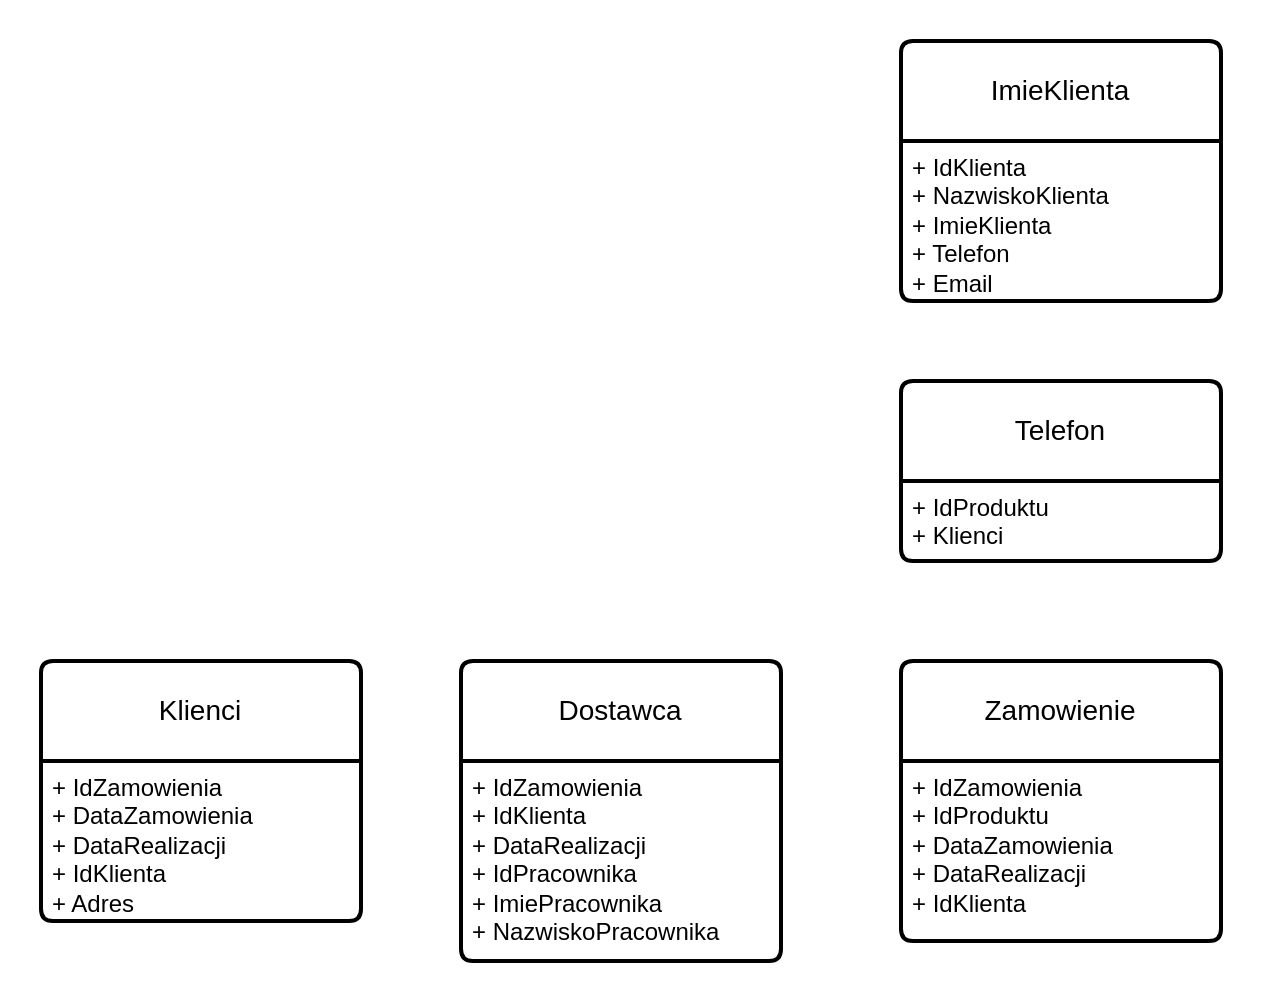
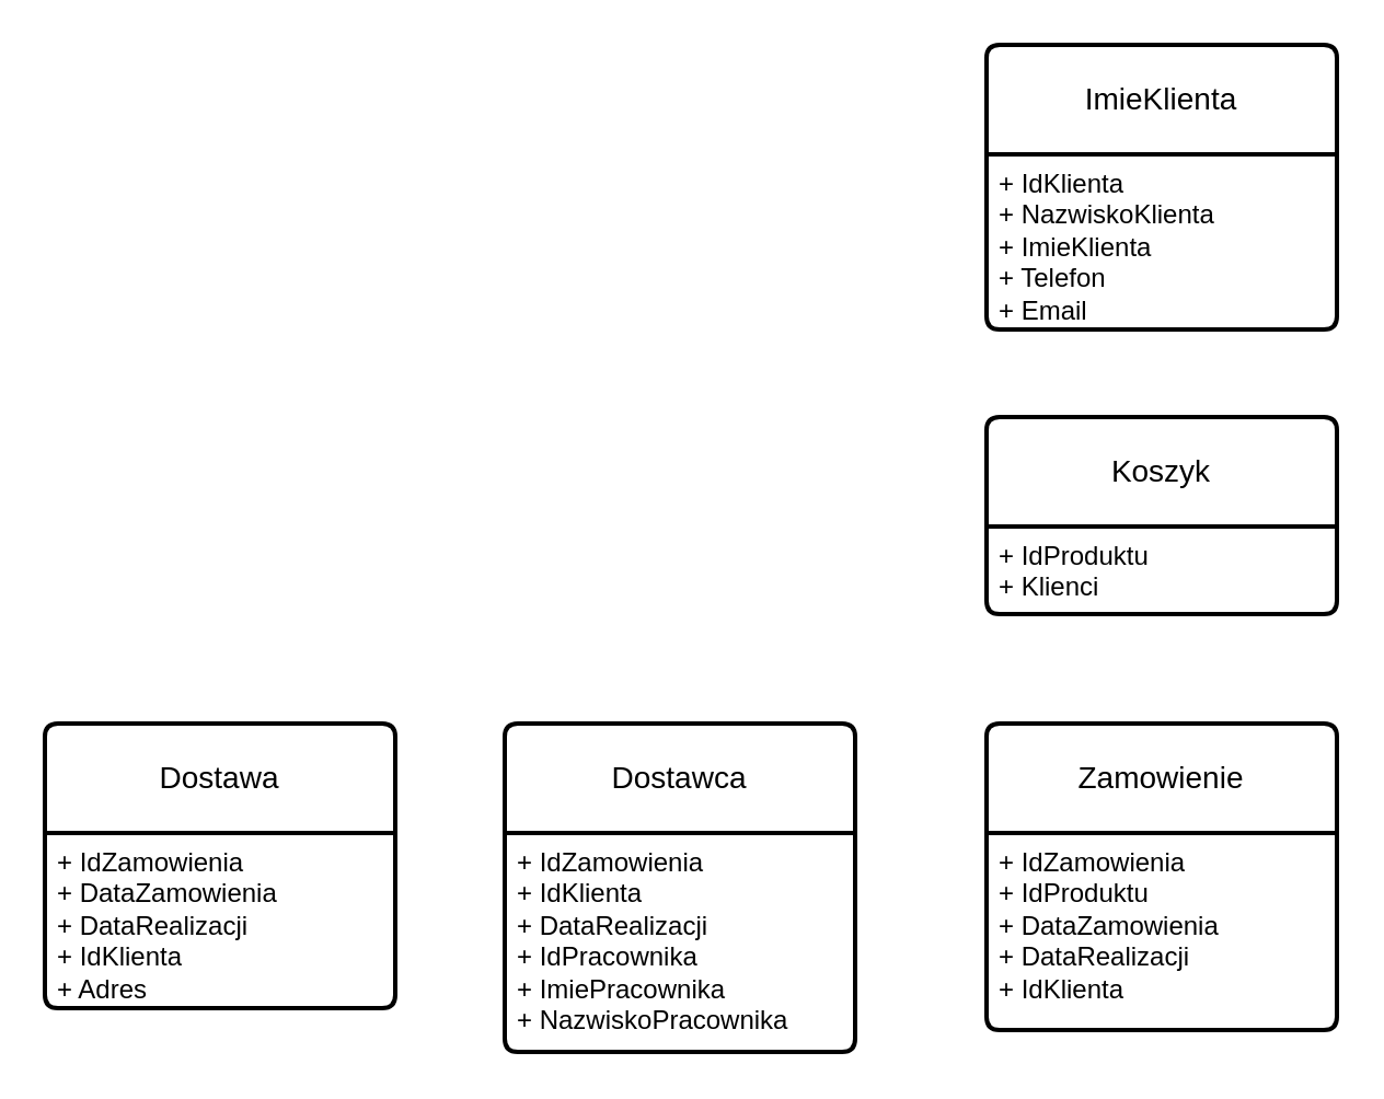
  <mxCell id="0" />
  <mxCell id="1" parent="0" />
  <mxCell id="2" value="Zamowienie" style="swimlane;childLayout=stackLayout;horizontal=1;startSize=50;horizontalStack=0;rounded=1;fontSize=14;fontStyle=0;strokeWidth=2;resizeParent=0;resizeLast=1;shadow=0;dashed=0;align=center;arcSize=4;whiteSpace=wrap;html=1;" vertex="1" parent="1"><mxGeometry x="450" y="330" width="160" height="140" as="geometry" /></mxCell>
  <mxCell id="3" value="+ IdZamowienia&lt;div&gt;+ IdProduktu&lt;br&gt;+ DataZamowienia&lt;br&gt;+ DataRealizacji&lt;div&gt;+ IdKlienta&lt;/div&gt;&lt;/div&gt;" style="align=left;strokeColor=none;fillColor=none;spacingLeft=4;fontSize=12;verticalAlign=top;resizable=0;rotatable=0;part=1;html=1;" vertex="1" parent="2"><mxGeometry y="50" width="160" height="90" as="geometry" /></mxCell>
  <mxCell id="4" value="ImieKlienta" style="swimlane;childLayout=stackLayout;horizontal=1;startSize=50;horizontalStack=0;rounded=1;fontSize=14;fontStyle=0;strokeWidth=2;resizeParent=0;resizeLast=1;shadow=0;dashed=0;align=center;arcSize=4;whiteSpace=wrap;html=1;" vertex="1" parent="1"><mxGeometry x="450" y="20" width="160" height="130" as="geometry" /></mxCell>
  <mxCell id="5" value="+ IdKlienta&lt;br&gt;+ NazwiskoKlienta&lt;br&gt;+ ImieKlienta&lt;div&gt;+ T&lt;span style=&quot;background-color: initial;&quot;&gt;elefon&lt;/span&gt;&lt;/div&gt;&lt;div&gt;+ Email&lt;/div&gt;&lt;div&gt;&lt;br&gt;&lt;/div&gt;" style="align=left;strokeColor=none;fillColor=none;spacingLeft=4;fontSize=12;verticalAlign=top;resizable=0;rotatable=0;part=1;html=1;" vertex="1" parent="4"><mxGeometry y="50" width="160" height="80" as="geometry" /></mxCell>
  <mxCell id="6" value="Dostawca" style="swimlane;childLayout=stackLayout;horizontal=1;startSize=50;horizontalStack=0;rounded=1;fontSize=14;fontStyle=0;strokeWidth=2;resizeParent=0;resizeLast=1;shadow=0;dashed=0;align=center;arcSize=4;whiteSpace=wrap;html=1;" vertex="1" parent="1"><mxGeometry x="230" y="330" width="160" height="150" as="geometry" /></mxCell>
  <mxCell id="7" value="+ IdZamowienia&lt;br&gt;+ IdKlienta&lt;br&gt;+ DataRealizacji&lt;div&gt;+ IdPracownika&lt;/div&gt;&lt;div&gt;+ ImiePracownika&lt;/div&gt;&lt;div&gt;+ NazwiskoPracownika&lt;/div&gt;" style="align=left;strokeColor=none;fillColor=none;spacingLeft=4;fontSize=12;verticalAlign=top;resizable=0;rotatable=0;part=1;html=1;" vertex="1" parent="6"><mxGeometry y="50" width="160" height="100" as="geometry" /></mxCell>
- <mxCell id="8" value="Telefon" style="swimlane;childLayout=stackLayout;horizontal=1;startSize=50;horizontalStack=0;rounded=1;fontSize=14;fontStyle=0;strokeWidth=2;resizeParent=0;resizeLast=1;shadow=0;dashed=0;align=center;arcSize=4;whiteSpace=wrap;html=1;" vertex="1" parent="1"><mxGeometry x="450" y="190" width="160" height="90" as="geometry" /></mxCell>
+ <mxCell id="8" value="Koszyk" style="swimlane;childLayout=stackLayout;horizontal=1;startSize=50;horizontalStack=0;rounded=1;fontSize=14;fontStyle=0;strokeWidth=2;resizeParent=0;resizeLast=1;shadow=0;dashed=0;align=center;arcSize=4;whiteSpace=wrap;html=1;" vertex="1" parent="1"><mxGeometry x="450" y="190" width="160" height="90" as="geometry" /></mxCell>
  <mxCell id="9" value="+ IdProduktu&lt;br&gt;+ Klienci" style="align=left;strokeColor=none;fillColor=none;spacingLeft=4;fontSize=12;verticalAlign=top;resizable=0;rotatable=0;part=1;html=1;" vertex="1" parent="8"><mxGeometry y="50" width="160" height="40" as="geometry" /></mxCell>
- <mxCell id="10" value="Klienci" style="swimlane;childLayout=stackLayout;horizontal=1;startSize=50;horizontalStack=0;rounded=1;fontSize=14;fontStyle=0;strokeWidth=2;resizeParent=0;resizeLast=1;shadow=0;dashed=0;align=center;arcSize=4;whiteSpace=wrap;html=1;" vertex="1" parent="1"><mxGeometry x="20" y="330" width="160" height="130" as="geometry" /></mxCell>
+ <mxCell id="10" value="Dostawa" style="swimlane;childLayout=stackLayout;horizontal=1;startSize=50;horizontalStack=0;rounded=1;fontSize=14;fontStyle=0;strokeWidth=2;resizeParent=0;resizeLast=1;shadow=0;dashed=0;align=center;arcSize=4;whiteSpace=wrap;html=1;" vertex="1" parent="1"><mxGeometry x="20" y="330" width="160" height="130" as="geometry" /></mxCell>
  <mxCell id="11" value="+ IdZamowienia&lt;br&gt;+ DataZamowienia&lt;br&gt;+ DataRealizacji&lt;div&gt;+ IdKlienta&lt;/div&gt;&lt;div&gt;+ Adres&amp;nbsp;&lt;/div&gt;" style="align=left;strokeColor=none;fillColor=none;spacingLeft=4;fontSize=12;verticalAlign=top;resizable=0;rotatable=0;part=1;html=1;" vertex="1" parent="10"><mxGeometry y="50" width="160" height="80" as="geometry" /></mxCell>
